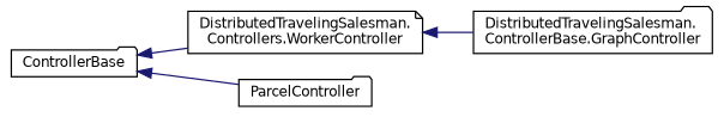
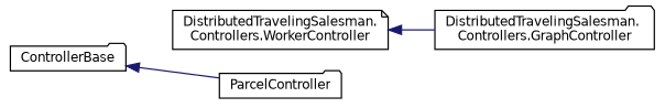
  digraph {
    rankdir=LR
    node [color=black fillcolor=white fontname=Helvetica fontsize=10 shape=folder style=filled]
    edge [color=midnightblue dir=back fontname=Helvetica fontsize=10 labelfontname=Helvetica labelfontsize=10 style=solid]
    n1 [height=0.2 label=ControllerBase width=0.4]
    n2 [height=0.2 label="DistributedTravelingSalesman.\lControllers.WorkerController" shape=note width=0.4]
    n3 [height=0.2 label=ParcelController width=0.4]
-   n4 [height=0.2 label="DistributedTravelingSalesman.\lControllerBase.GraphController" width=0.4]
-   n1 -> n2
+   n4 [height=0.2 label="DistributedTravelingSalesman.\lControllers.GraphController" width=0.4]
    n1 -> n3
    n2 -> n4
  }
